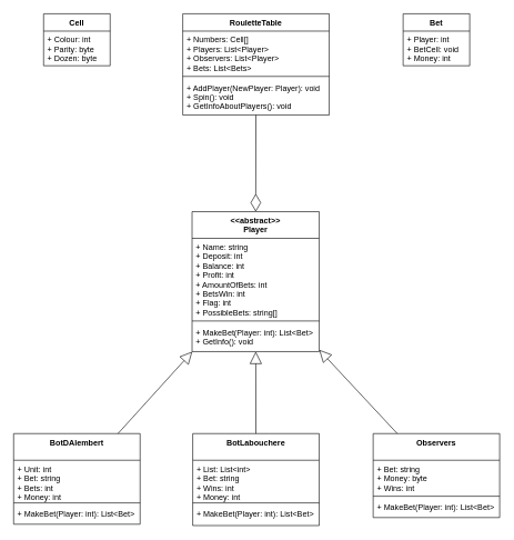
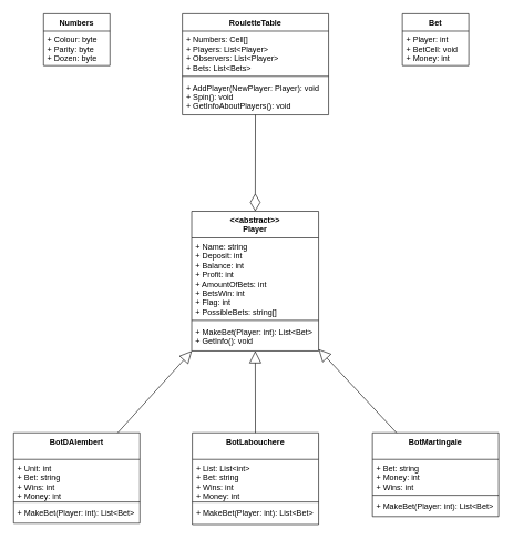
  <mxCell id="0" />
  <mxCell id="1" parent="0" />
  <mxCell id="2" value="&lt;&lt;abstract&gt;&gt;&#10;Player" style="swimlane;fontStyle=1;align=center;verticalAlign=top;childLayout=stackLayout;horizontal=1;startSize=40;horizontalStack=0;resizeParent=1;resizeParentMax=0;resizeLast=0;collapsible=1;marginBottom=0;" vertex="1" parent="1"><mxGeometry x="288" y="317" width="191" height="210" as="geometry" /></mxCell>
  <mxCell id="3" value="+ Name: string&#10;+ Deposit: int&#10;&#09;&#09;+ Balance: int&#10;+ Profit: int&#10;+ AmountOfBets: int&#10;+ BetsWin: int&#10;+ Flag: int&#10;+ PossibleBets: string[]" style="text;strokeColor=none;fillColor=none;align=left;verticalAlign=top;spacingLeft=4;spacingRight=4;overflow=hidden;rotatable=0;points=[[0,0.5],[1,0.5]];portConstraint=eastwest;" vertex="1" parent="2"><mxGeometry y="40" width="191" height="120" as="geometry" /></mxCell>
  <mxCell id="4" value="" style="line;strokeWidth=1;fillColor=none;align=left;verticalAlign=middle;spacingTop=-1;spacingLeft=3;spacingRight=3;rotatable=0;labelPosition=right;points=[];portConstraint=eastwest;" vertex="1" parent="2"><mxGeometry y="160" width="191" height="8" as="geometry" /></mxCell>
  <mxCell id="5" value="+ MakeBet(Player: int): List&lt;Bet&gt;&#10;+ GetInfo(): void" style="text;strokeColor=none;fillColor=none;align=left;verticalAlign=top;spacingLeft=4;spacingRight=4;overflow=hidden;rotatable=0;points=[[0,0.5],[1,0.5]];portConstraint=eastwest;" vertex="1" parent="2"><mxGeometry y="168" width="191" height="42" as="geometry" /></mxCell>
- <mxCell id="6" value="Observers" style="swimlane;fontStyle=1;align=center;verticalAlign=top;childLayout=stackLayout;horizontal=1;startSize=40;horizontalStack=0;resizeParent=1;resizeParentMax=0;resizeLast=0;collapsible=1;marginBottom=0;" vertex="1" parent="1"><mxGeometry x="560" y="650" width="190" height="126" as="geometry" /></mxCell>
- <mxCell id="7" value="+ Bet: string&#10;+ Money: byte&#10;+ Wins: int" style="text;strokeColor=none;fillColor=none;align=left;verticalAlign=top;spacingLeft=4;spacingRight=4;overflow=hidden;rotatable=0;points=[[0,0.5],[1,0.5]];portConstraint=eastwest;" vertex="1" parent="6"><mxGeometry y="40" width="190" height="50" as="geometry" /></mxCell>
+ <mxCell id="6" value="BotMartingale" style="swimlane;fontStyle=1;align=center;verticalAlign=top;childLayout=stackLayout;horizontal=1;startSize=40;horizontalStack=0;resizeParent=1;resizeParentMax=0;resizeLast=0;collapsible=1;marginBottom=0;" vertex="1" parent="1"><mxGeometry x="560" y="650" width="190" height="126" as="geometry" /></mxCell>
+ <mxCell id="7" value="+ Bet: string&#10;+ Money: int&#10;+ Wins: int" style="text;strokeColor=none;fillColor=none;align=left;verticalAlign=top;spacingLeft=4;spacingRight=4;overflow=hidden;rotatable=0;points=[[0,0.5],[1,0.5]];portConstraint=eastwest;" vertex="1" parent="6"><mxGeometry y="40" width="190" height="50" as="geometry" /></mxCell>
  <mxCell id="8" value="" style="line;strokeWidth=1;fillColor=none;align=left;verticalAlign=middle;spacingTop=-1;spacingLeft=3;spacingRight=3;rotatable=0;labelPosition=right;points=[];portConstraint=eastwest;" vertex="1" parent="6"><mxGeometry y="90" width="190" height="8" as="geometry" /></mxCell>
  <mxCell id="9" value="+ MakeBet(Player: int): List&lt;Bet&gt;" style="text;strokeColor=none;fillColor=none;align=left;verticalAlign=top;spacingLeft=4;spacingRight=4;overflow=hidden;rotatable=0;points=[[0,0.5],[1,0.5]];portConstraint=eastwest;" vertex="1" parent="6"><mxGeometry y="98" width="190" height="28" as="geometry" /></mxCell>
  <mxCell id="10" value="BotLabouchere" style="swimlane;fontStyle=1;align=center;verticalAlign=top;childLayout=stackLayout;horizontal=1;startSize=40;horizontalStack=0;resizeParent=1;resizeParentMax=0;resizeLast=0;collapsible=1;marginBottom=0;" vertex="1" parent="1"><mxGeometry x="289" y="650" width="190" height="138" as="geometry" /></mxCell>
  <mxCell id="11" value="&#09;&#09;+ List: List&lt;int&gt;&#10;+ Bet: string&#10;+ Wins: int&#10;+ Money: int&#10;" style="text;strokeColor=none;fillColor=none;align=left;verticalAlign=top;spacingLeft=4;spacingRight=4;overflow=hidden;rotatable=0;points=[[0,0.5],[1,0.5]];portConstraint=eastwest;" vertex="1" parent="10"><mxGeometry y="40" width="190" height="60" as="geometry" /></mxCell>
  <mxCell id="12" value="" style="line;strokeWidth=1;fillColor=none;align=left;verticalAlign=middle;spacingTop=-1;spacingLeft=3;spacingRight=3;rotatable=0;labelPosition=right;points=[];portConstraint=eastwest;" vertex="1" parent="10"><mxGeometry y="100" width="190" height="8" as="geometry" /></mxCell>
  <mxCell id="13" value="+ MakeBet(Player: int): List&lt;Bet&gt;" style="text;strokeColor=none;fillColor=none;align=left;verticalAlign=top;spacingLeft=4;spacingRight=4;overflow=hidden;rotatable=0;points=[[0,0.5],[1,0.5]];portConstraint=eastwest;" vertex="1" parent="10"><mxGeometry y="108" width="190" height="30" as="geometry" /></mxCell>
  <mxCell id="14" value="BotDAlembert" style="swimlane;fontStyle=1;align=center;verticalAlign=top;childLayout=stackLayout;horizontal=1;startSize=40;horizontalStack=0;resizeParent=1;resizeParentMax=0;resizeLast=0;collapsible=1;marginBottom=0;" vertex="1" parent="1"><mxGeometry x="20" y="650" width="190" height="136" as="geometry" /></mxCell>
- <mxCell id="15" value="+ Unit: int&#10;+ Bet: string&#10;+ Bets: int&#10;+ Money: int" style="text;strokeColor=none;fillColor=none;align=left;verticalAlign=top;spacingLeft=4;spacingRight=4;overflow=hidden;rotatable=0;points=[[0,0.5],[1,0.5]];portConstraint=eastwest;" vertex="1" parent="14"><mxGeometry y="40" width="190" height="60" as="geometry" /></mxCell>
+ <mxCell id="15" value="+ Unit: int&#10;+ Bet: string&#10;+ Wins: int&#10;+ Money: int" style="text;strokeColor=none;fillColor=none;align=left;verticalAlign=top;spacingLeft=4;spacingRight=4;overflow=hidden;rotatable=0;points=[[0,0.5],[1,0.5]];portConstraint=eastwest;" vertex="1" parent="14"><mxGeometry y="40" width="190" height="60" as="geometry" /></mxCell>
  <mxCell id="16" value="" style="line;strokeWidth=1;fillColor=none;align=left;verticalAlign=middle;spacingTop=-1;spacingLeft=3;spacingRight=3;rotatable=0;labelPosition=right;points=[];portConstraint=eastwest;" vertex="1" parent="14"><mxGeometry y="100" width="190" height="8" as="geometry" /></mxCell>
  <mxCell id="17" value="+ MakeBet(Player: int): List&lt;Bet&gt;" style="text;strokeColor=none;fillColor=none;align=left;verticalAlign=top;spacingLeft=4;spacingRight=4;overflow=hidden;rotatable=0;points=[[0,0.5],[1,0.5]];portConstraint=eastwest;" vertex="1" parent="14"><mxGeometry y="108" width="190" height="28" as="geometry" /></mxCell>
  <mxCell id="18" value="Extends" style="endArrow=block;endSize=16;endFill=0;rounded=0;labelBackgroundColor=none;fontColor=none;noLabel=1;" edge="1" parent="1" source="14" target="2"><mxGeometry x="-0.201" y="-24" width="160" relative="1" as="geometry"><mxPoint x="230" y="640" as="sourcePoint" /><mxPoint x="390" y="640" as="targetPoint" /><mxPoint as="offset" /></mxGeometry></mxCell>
  <mxCell id="19" value="Extends" style="endArrow=block;endSize=16;endFill=0;rounded=0;fontColor=none;noLabel=1;labelBackgroundColor=none;" edge="1" parent="1" source="10" target="2"><mxGeometry width="160" relative="1" as="geometry"><mxPoint x="340" y="580" as="sourcePoint" /><mxPoint x="510" y="620" as="targetPoint" /></mxGeometry></mxCell>
  <mxCell id="20" value="Extends" style="endArrow=block;endSize=16;endFill=0;rounded=0;labelBackgroundColor=none;fontColor=none;noLabel=1;" edge="1" parent="1" source="6" target="2"><mxGeometry width="160" relative="1" as="geometry"><mxPoint x="580" y="590" as="sourcePoint" /><mxPoint x="740" y="590" as="targetPoint" /></mxGeometry></mxCell>
  <mxCell id="21" value="Bet" style="swimlane;fontStyle=1;align=center;verticalAlign=top;childLayout=stackLayout;horizontal=1;startSize=26;horizontalStack=0;resizeParent=1;resizeParentMax=0;resizeLast=0;collapsible=1;marginBottom=0;fontColor=none;" vertex="1" parent="1"><mxGeometry x="605" y="20" width="100" height="78" as="geometry" /></mxCell>
  <mxCell id="22" value="+ Player: int&#10;+ BetCell: void&#10;+ Money: int" style="text;strokeColor=none;fillColor=none;align=left;verticalAlign=top;spacingLeft=4;spacingRight=4;overflow=hidden;rotatable=0;points=[[0,0.5],[1,0.5]];portConstraint=eastwest;fontColor=none;" vertex="1" parent="21"><mxGeometry y="26" width="100" height="52" as="geometry" /></mxCell>
- <mxCell id="23" value="Cell" style="swimlane;fontStyle=1;align=center;verticalAlign=top;childLayout=stackLayout;horizontal=1;startSize=26;horizontalStack=0;resizeParent=1;resizeParentMax=0;resizeLast=0;collapsible=1;marginBottom=0;fontColor=none;" vertex="1" parent="1"><mxGeometry x="65" y="20" width="100" height="78" as="geometry" /></mxCell>
- <mxCell id="24" value="+ Colour: int&#10;+ Parity: byte&#10;+ Dozen: byte" style="text;strokeColor=none;fillColor=none;align=left;verticalAlign=top;spacingLeft=4;spacingRight=4;overflow=hidden;rotatable=0;points=[[0,0.5],[1,0.5]];portConstraint=eastwest;fontColor=none;" vertex="1" parent="23"><mxGeometry y="26" width="100" height="52" as="geometry" /></mxCell>
+ <mxCell id="23" value="Numbers" style="swimlane;fontStyle=1;align=center;verticalAlign=top;childLayout=stackLayout;horizontal=1;startSize=26;horizontalStack=0;resizeParent=1;resizeParentMax=0;resizeLast=0;collapsible=1;marginBottom=0;fontColor=none;" vertex="1" parent="1"><mxGeometry x="65" y="20" width="100" height="78" as="geometry" /></mxCell>
+ <mxCell id="24" value="+ Colour: byte&#10;+ Parity: byte&#10;+ Dozen: byte" style="text;strokeColor=none;fillColor=none;align=left;verticalAlign=top;spacingLeft=4;spacingRight=4;overflow=hidden;rotatable=0;points=[[0,0.5],[1,0.5]];portConstraint=eastwest;fontColor=none;" vertex="1" parent="23"><mxGeometry y="26" width="100" height="52" as="geometry" /></mxCell>
  <mxCell id="25" value="RouletteTable" style="swimlane;fontStyle=1;align=center;verticalAlign=top;childLayout=stackLayout;horizontal=1;startSize=26;horizontalStack=0;resizeParent=1;resizeParentMax=0;resizeLast=0;collapsible=1;marginBottom=0;fontColor=none;" vertex="1" parent="1"><mxGeometry x="274" y="20" width="220" height="152" as="geometry" /></mxCell>
  <mxCell id="26" value="+ Numbers: Cell[]&#10;+ Players: List&lt;Player&gt;&#10;+ Observers: List&lt;Player&gt;&#10;+ Bets: List&lt;Bets&gt;" style="text;strokeColor=none;fillColor=none;align=left;verticalAlign=top;spacingLeft=4;spacingRight=4;overflow=hidden;rotatable=0;points=[[0,0.5],[1,0.5]];portConstraint=eastwest;fontColor=none;" vertex="1" parent="25"><mxGeometry y="26" width="220" height="64" as="geometry" /></mxCell>
  <mxCell id="27" value="" style="line;strokeWidth=1;fillColor=none;align=left;verticalAlign=middle;spacingTop=-1;spacingLeft=3;spacingRight=3;rotatable=0;labelPosition=right;points=[];portConstraint=eastwest;fontColor=none;" vertex="1" parent="25"><mxGeometry y="90" width="220" height="8" as="geometry" /></mxCell>
  <mxCell id="28" value="+ AddPlayer(NewPlayer: Player): void&#10;+ Spin(): void&#10;+ GetInfoAboutPlayers(): void" style="text;strokeColor=none;fillColor=none;align=left;verticalAlign=top;spacingLeft=4;spacingRight=4;overflow=hidden;rotatable=0;points=[[0,0.5],[1,0.5]];portConstraint=eastwest;fontColor=none;" vertex="1" parent="25"><mxGeometry y="98" width="220" height="54" as="geometry" /></mxCell>
  <mxCell id="29" value="" style="endArrow=diamondThin;endFill=0;endSize=24;html=1;rounded=0;labelBackgroundColor=none;fontColor=none;" edge="1" parent="1" source="25" target="2"><mxGeometry width="160" relative="1" as="geometry"><mxPoint x="290" y="250" as="sourcePoint" /><mxPoint x="450" y="250" as="targetPoint" /></mxGeometry></mxCell>
